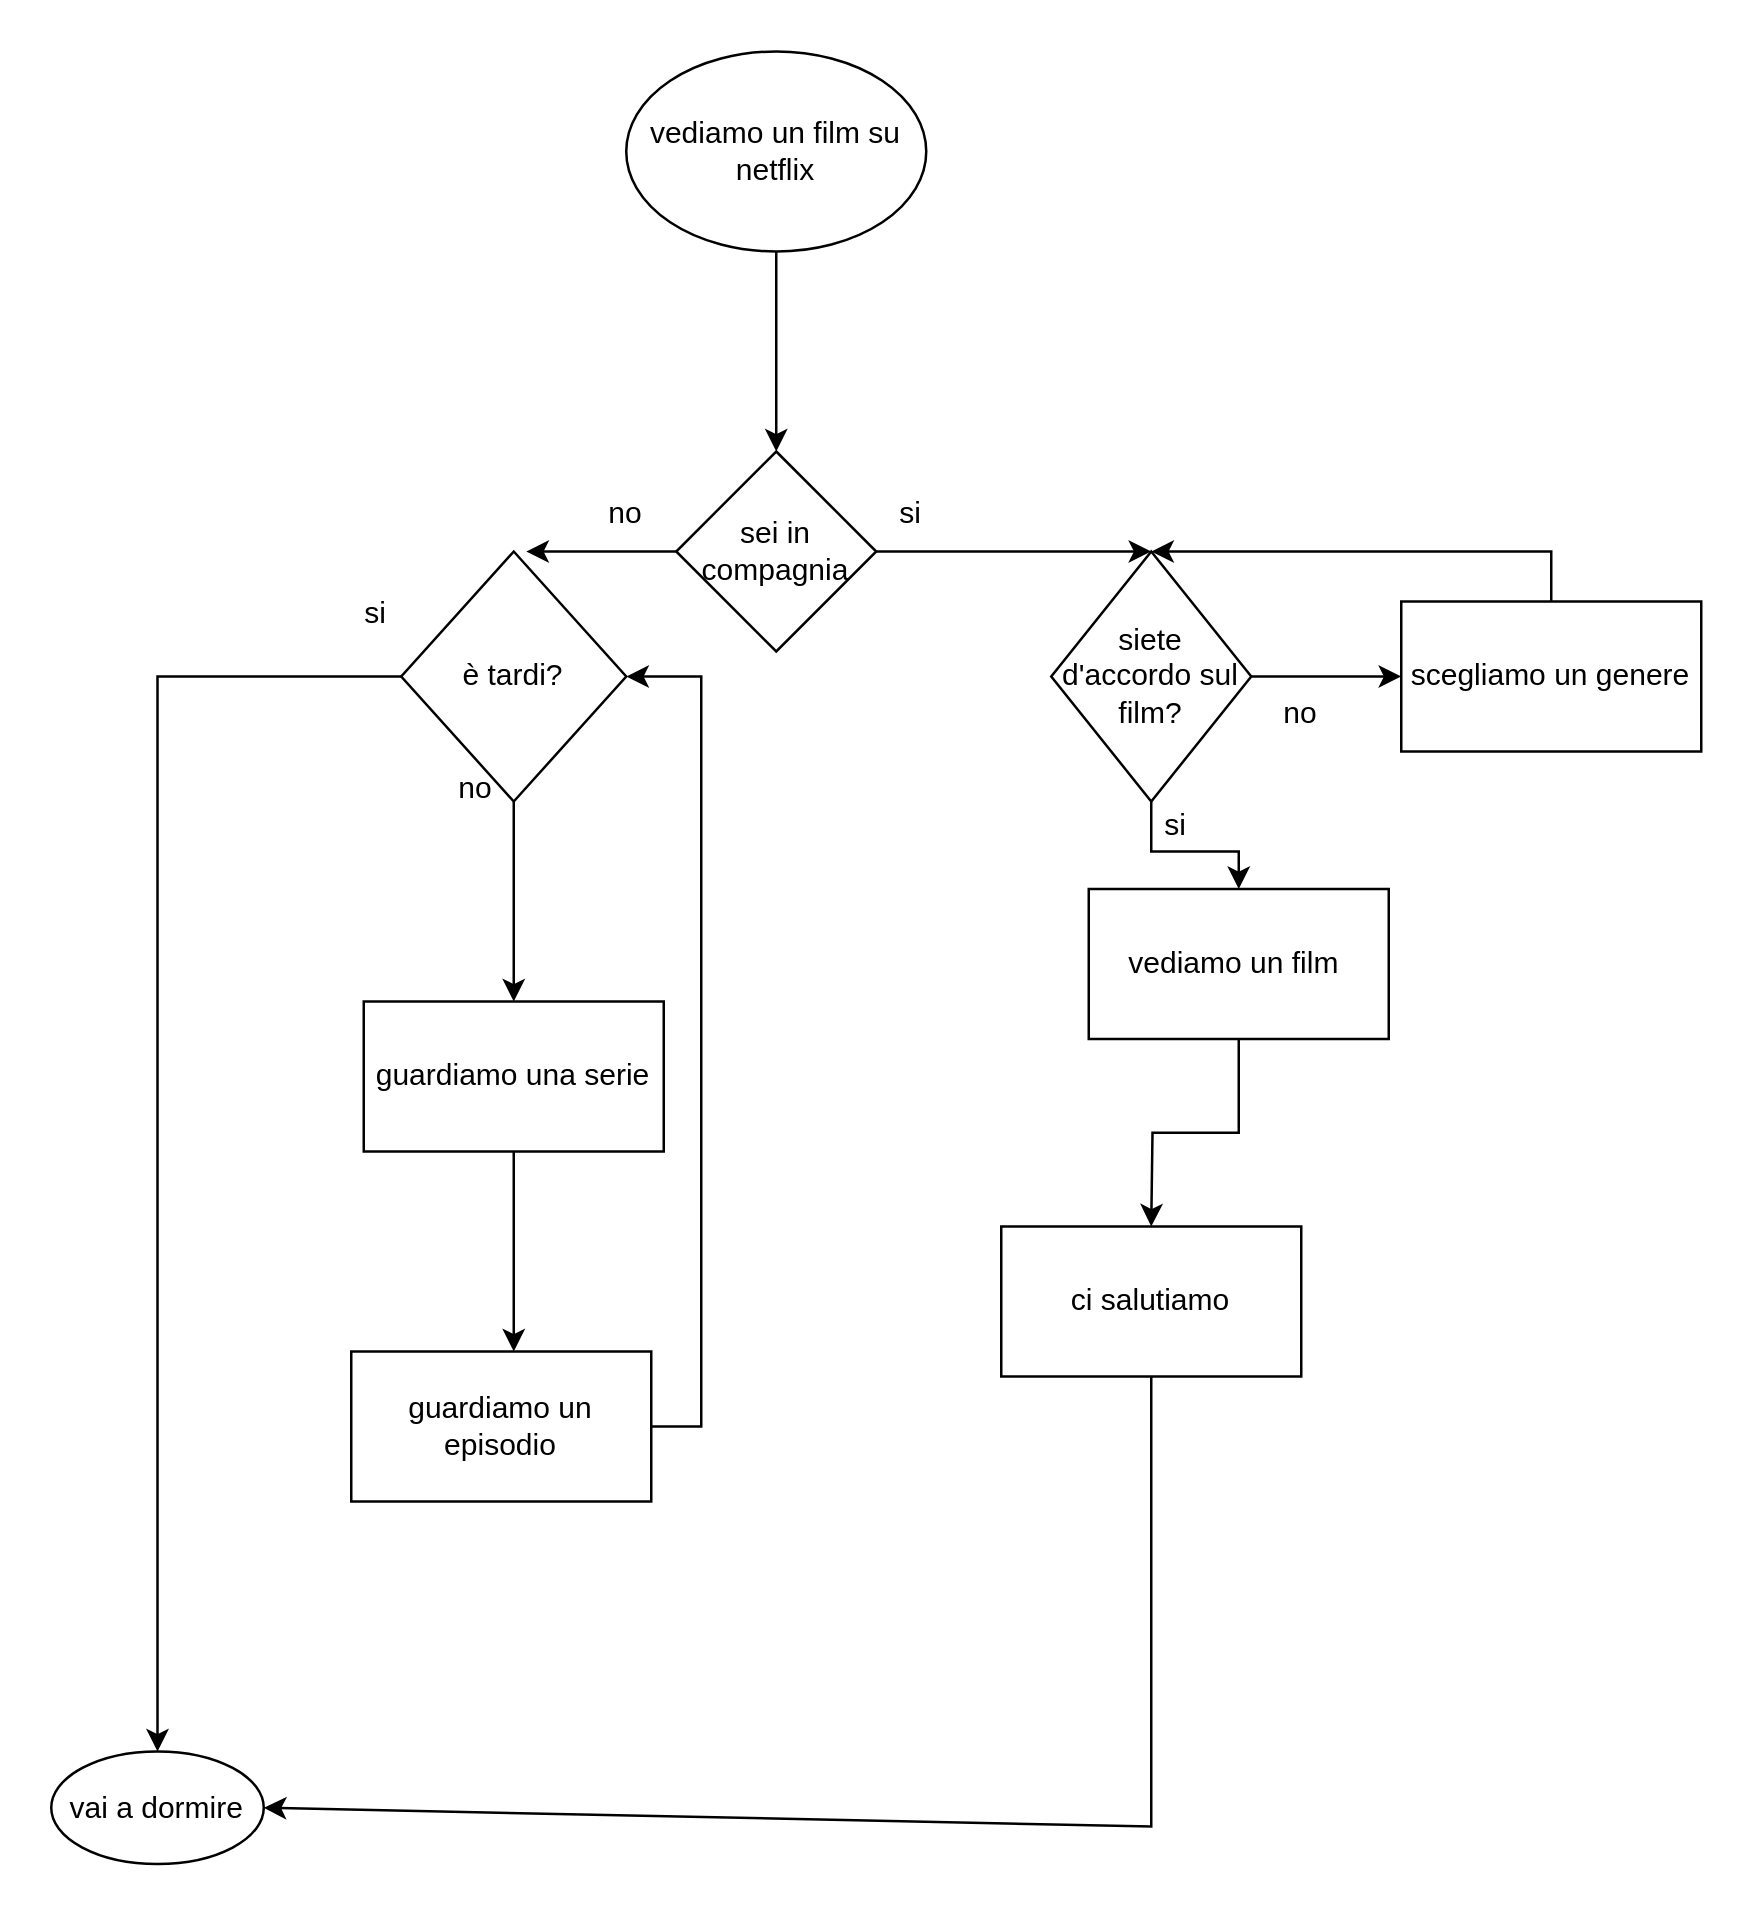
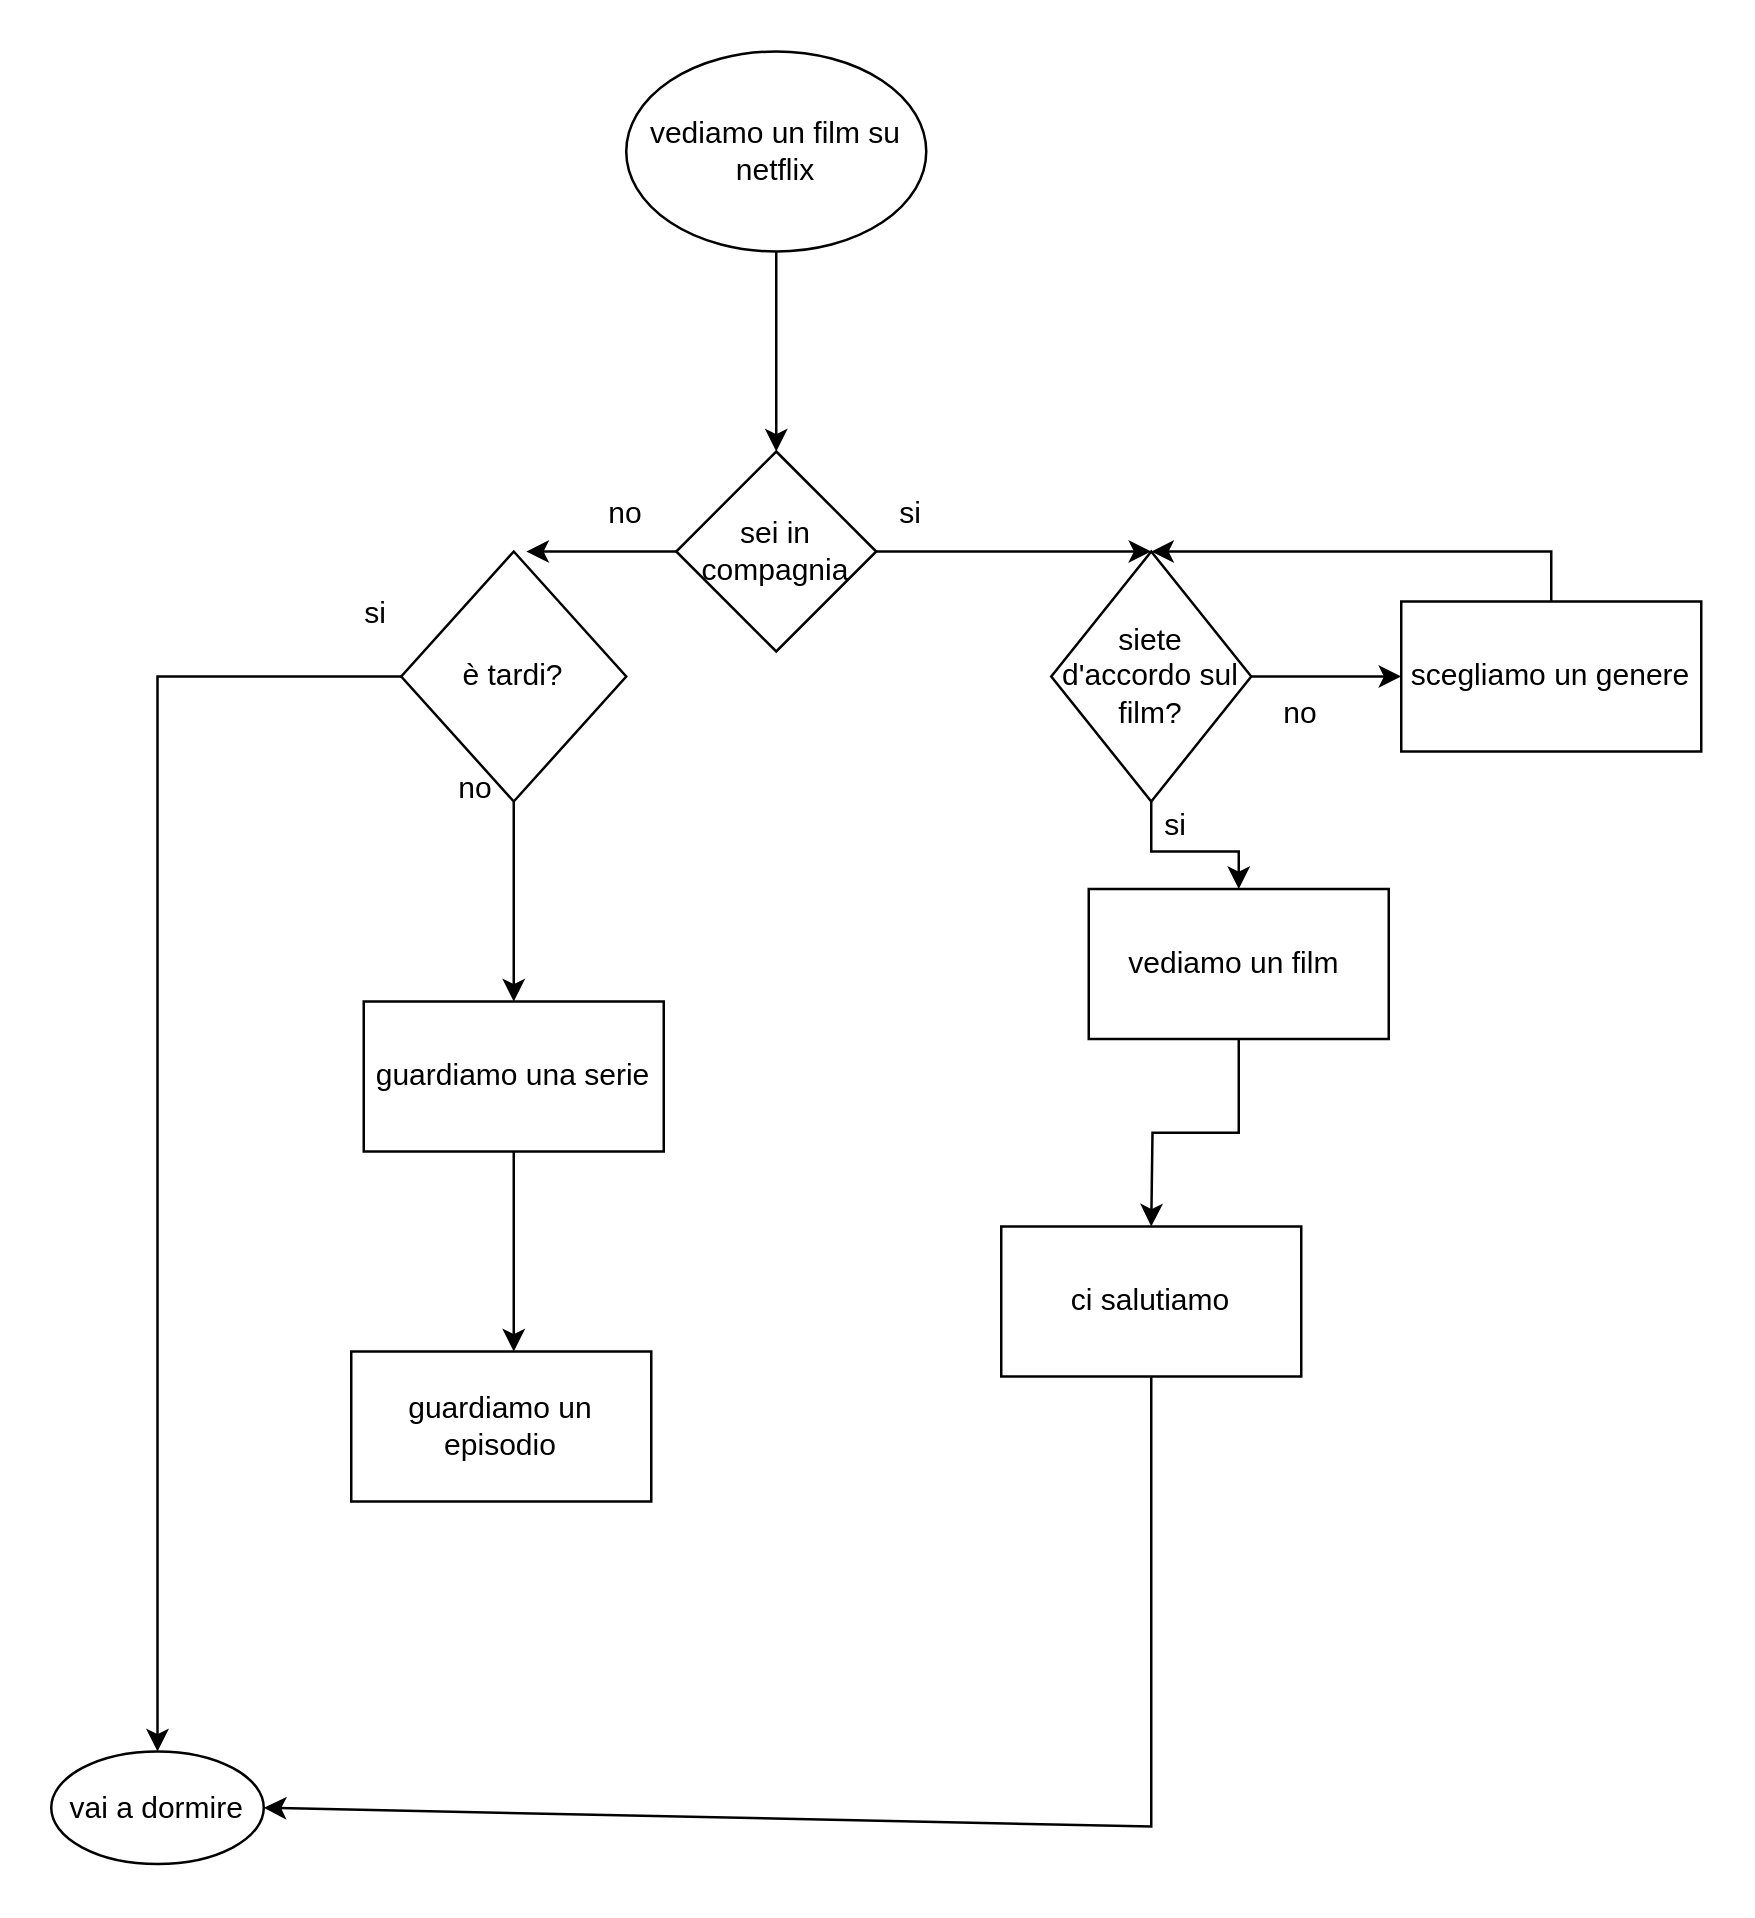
  <mxCell id="0" />
  <mxCell id="1" parent="0" />
  <mxCell id="2" value="" style="edgeStyle=orthogonalEdgeStyle;rounded=0;orthogonalLoop=1;jettySize=auto;html=1;" edge="1" parent="1" source="3" target="5"><mxGeometry relative="1" as="geometry" /></mxCell>
  <mxCell id="3" value="vediamo un film su netflix" style="ellipse;whiteSpace=wrap;html=1;" vertex="1" parent="1"><mxGeometry x="250" y="20" width="120" height="80" as="geometry" /></mxCell>
  <mxCell id="4" value="" style="edgeStyle=orthogonalEdgeStyle;rounded=0;orthogonalLoop=1;jettySize=auto;html=1;" edge="1" parent="1" source="5"><mxGeometry relative="1" as="geometry"><mxPoint x="210" y="220" as="targetPoint" /></mxGeometry></mxCell>
  <mxCell id="5" value="sei in compagnia" style="rhombus;whiteSpace=wrap;html=1;" vertex="1" parent="1"><mxGeometry x="270" y="180" width="80" height="80" as="geometry" /></mxCell>
  <mxCell id="6" value="si" style="text;html=1;strokeColor=none;fillColor=none;align=center;verticalAlign=middle;whiteSpace=wrap;rounded=0;" vertex="1" parent="1"><mxGeometry x="334" y="190" width="60" height="30" as="geometry" /></mxCell>
  <mxCell id="7" value="" style="edgeStyle=orthogonalEdgeStyle;rounded=0;orthogonalLoop=1;jettySize=auto;html=1;" edge="1" parent="1" source="8"><mxGeometry relative="1" as="geometry"><mxPoint x="460" y="490" as="targetPoint" /></mxGeometry></mxCell>
  <mxCell id="8" value="vediamo un film&amp;nbsp;" style="rounded=0;whiteSpace=wrap;html=1;" vertex="1" parent="1"><mxGeometry x="435" y="355" width="120" height="60" as="geometry" /></mxCell>
  <mxCell id="9" value="" style="edgeStyle=orthogonalEdgeStyle;rounded=0;orthogonalLoop=1;jettySize=auto;html=1;" edge="1" parent="1" source="11" target="8"><mxGeometry relative="1" as="geometry" /></mxCell>
  <mxCell id="10" value="" style="edgeStyle=orthogonalEdgeStyle;rounded=0;orthogonalLoop=1;jettySize=auto;html=1;" edge="1" parent="1" source="11" target="23"><mxGeometry relative="1" as="geometry" /></mxCell>
  <mxCell id="11" value="siete d'accordo sul film?" style="rhombus;whiteSpace=wrap;html=1;" vertex="1" parent="1"><mxGeometry x="420" y="220" width="80" height="100" as="geometry" /></mxCell>
  <mxCell id="12" value="" style="edgeStyle=orthogonalEdgeStyle;rounded=0;orthogonalLoop=1;jettySize=auto;html=1;" edge="1" parent="1" source="14" target="16"><mxGeometry relative="1" as="geometry" /></mxCell>
  <mxCell id="13" value="" style="edgeStyle=orthogonalEdgeStyle;rounded=0;orthogonalLoop=1;jettySize=auto;html=1;" edge="1" parent="1" source="14" target="17"><mxGeometry relative="1" as="geometry" /></mxCell>
  <mxCell id="14" value="è tardi?" style="rhombus;whiteSpace=wrap;html=1;" vertex="1" parent="1"><mxGeometry x="160" y="220" width="90" height="100" as="geometry" /></mxCell>
  <mxCell id="15" value="" style="edgeStyle=orthogonalEdgeStyle;rounded=0;orthogonalLoop=1;jettySize=auto;html=1;" edge="1" parent="1" source="16"><mxGeometry relative="1" as="geometry"><mxPoint x="205" y="540" as="targetPoint" /></mxGeometry></mxCell>
  <mxCell id="16" value="guardiamo una serie" style="whiteSpace=wrap;html=1;" vertex="1" parent="1"><mxGeometry x="145" y="400" width="120" height="60" as="geometry" /></mxCell>
  <mxCell id="17" value="vai a dormire" style="ellipse;whiteSpace=wrap;html=1;" vertex="1" parent="1"><mxGeometry x="20" y="700" width="85" height="45" as="geometry" /></mxCell>
  <mxCell id="18" value="guardiamo un episodio" style="whiteSpace=wrap;html=1;" vertex="1" parent="1"><mxGeometry x="140" y="540" width="120" height="60" as="geometry" /></mxCell>
- <mxCell id="19" value="" style="endArrow=classic;html=1;rounded=0;exitX=1;exitY=0.5;exitDx=0;exitDy=0;entryX=1;entryY=0.5;entryDx=0;entryDy=0;" edge="1" parent="1" source="18" target="14"><mxGeometry width="50" height="50" relative="1" as="geometry"><mxPoint x="380" y="430" as="sourcePoint" /><mxPoint x="430" y="380" as="targetPoint" /><Array as="points"><mxPoint x="280" y="570" /><mxPoint x="280" y="270" /></Array></mxGeometry></mxCell>
  <mxCell id="20" value="no" style="text;html=1;strokeColor=none;fillColor=none;align=center;verticalAlign=middle;whiteSpace=wrap;rounded=0;" vertex="1" parent="1"><mxGeometry x="220" y="190" width="60" height="30" as="geometry" /></mxCell>
  <mxCell id="21" value="si" style="text;html=1;strokeColor=none;fillColor=none;align=center;verticalAlign=middle;whiteSpace=wrap;rounded=0;" vertex="1" parent="1"><mxGeometry x="120" y="230" width="60" height="30" as="geometry" /></mxCell>
  <mxCell id="22" value="no" style="text;html=1;strokeColor=none;fillColor=none;align=center;verticalAlign=middle;whiteSpace=wrap;rounded=0;" vertex="1" parent="1"><mxGeometry x="160" y="300" width="60" height="30" as="geometry" /></mxCell>
  <mxCell id="23" value="scegliamo un genere" style="whiteSpace=wrap;html=1;" vertex="1" parent="1"><mxGeometry x="560" y="240" width="120" height="60" as="geometry" /></mxCell>
  <mxCell id="24" value="" style="endArrow=classic;html=1;rounded=0;exitX=0.5;exitY=0;exitDx=0;exitDy=0;entryX=0.5;entryY=0;entryDx=0;entryDy=0;" edge="1" parent="1" source="23" target="11"><mxGeometry width="50" height="50" relative="1" as="geometry"><mxPoint x="570" y="210" as="sourcePoint" /><mxPoint x="530" y="190" as="targetPoint" /><Array as="points"><mxPoint x="620" y="220" /></Array></mxGeometry></mxCell>
  <mxCell id="25" value="si" style="text;html=1;strokeColor=none;fillColor=none;align=center;verticalAlign=middle;whiteSpace=wrap;rounded=0;" vertex="1" parent="1"><mxGeometry x="440" y="315" width="60" height="30" as="geometry" /></mxCell>
  <mxCell id="26" value="no" style="text;html=1;strokeColor=none;fillColor=none;align=center;verticalAlign=middle;whiteSpace=wrap;rounded=0;" vertex="1" parent="1"><mxGeometry x="490" y="270" width="60" height="30" as="geometry" /></mxCell>
  <mxCell id="27" value="ci salutiamo" style="rounded=0;whiteSpace=wrap;html=1;" vertex="1" parent="1"><mxGeometry x="400" y="490" width="120" height="60" as="geometry" /></mxCell>
  <mxCell id="28" value="" style="endArrow=classic;html=1;rounded=0;exitX=1;exitY=0.5;exitDx=0;exitDy=0;" edge="1" parent="1" source="5"><mxGeometry width="50" height="50" relative="1" as="geometry"><mxPoint x="350" y="260" as="sourcePoint" /><mxPoint x="460" y="220" as="targetPoint" /></mxGeometry></mxCell>
  <mxCell id="29" value="" style="endArrow=classic;html=1;rounded=0;entryX=1;entryY=0.5;entryDx=0;entryDy=0;exitX=0.5;exitY=1;exitDx=0;exitDy=0;" edge="1" parent="1" source="27" target="17"><mxGeometry width="50" height="50" relative="1" as="geometry"><mxPoint x="430" y="610" as="sourcePoint" /><mxPoint x="480" y="560" as="targetPoint" /><Array as="points"><mxPoint x="460" y="730" /></Array></mxGeometry></mxCell>
